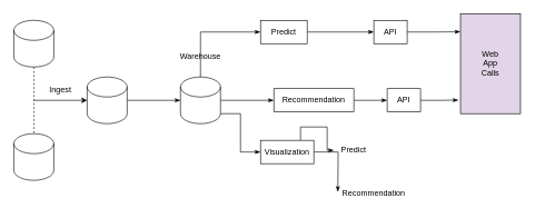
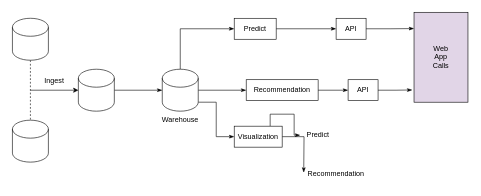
  <mxCell id="0" />
  <mxCell id="1" parent="0" />
  <mxCell id="2" style="edgeStyle=orthogonalEdgeStyle;rounded=0;orthogonalLoop=1;jettySize=auto;html=1;exitX=0.5;exitY=1;exitDx=0;exitDy=0;exitPerimeter=0;entryX=0.5;entryY=0;entryDx=0;entryDy=0;entryPerimeter=0;endArrow=none;endFill=0;dashed=1;" edge="1" parent="1" source="3" target="4"><mxGeometry relative="1" as="geometry" /></mxCell>
  <mxCell id="3" value="" style="shape=cylinder3;whiteSpace=wrap;html=1;boundedLbl=1;backgroundOutline=1;size=15;" vertex="1" parent="1"><mxGeometry x="20" y="30" width="60" height="70" as="geometry" /></mxCell>
  <mxCell id="4" value="" style="shape=cylinder3;whiteSpace=wrap;html=1;boundedLbl=1;backgroundOutline=1;size=15;" vertex="1" parent="1"><mxGeometry x="20" y="200" width="60" height="70" as="geometry" /></mxCell>
  <mxCell id="5" value="" style="endArrow=classic;html=1;rounded=0;entryX=0;entryY=0.5;entryDx=0;entryDy=0;entryPerimeter=0;" edge="1" parent="1" target="7"><mxGeometry width="50" height="50" relative="1" as="geometry"><mxPoint x="50" y="150" as="sourcePoint" /><mxPoint x="140" y="150" as="targetPoint" /></mxGeometry></mxCell>
  <mxCell id="6" style="edgeStyle=orthogonalEdgeStyle;rounded=0;orthogonalLoop=1;jettySize=auto;html=1;exitX=1;exitY=0.5;exitDx=0;exitDy=0;exitPerimeter=0;entryX=0;entryY=0.5;entryDx=0;entryDy=0;entryPerimeter=0;endArrow=classicThin;endFill=1;" edge="1" parent="1" source="7" target="11"><mxGeometry relative="1" as="geometry" /></mxCell>
  <mxCell id="7" value="" style="shape=cylinder3;whiteSpace=wrap;html=1;boundedLbl=1;backgroundOutline=1;size=15;" vertex="1" parent="1"><mxGeometry x="130" y="115" width="60" height="70" as="geometry" /></mxCell>
  <mxCell id="8" style="edgeStyle=orthogonalEdgeStyle;rounded=0;orthogonalLoop=1;jettySize=auto;html=1;exitX=1;exitY=0.5;exitDx=0;exitDy=0;exitPerimeter=0;entryX=0;entryY=0.5;entryDx=0;entryDy=0;endArrow=classicThin;endFill=1;" edge="1" parent="1" source="11" target="17"><mxGeometry relative="1" as="geometry" /></mxCell>
  <mxCell id="9" style="edgeStyle=orthogonalEdgeStyle;rounded=0;orthogonalLoop=1;jettySize=auto;html=1;exitX=0.5;exitY=0;exitDx=0;exitDy=0;exitPerimeter=0;entryX=0;entryY=0.5;entryDx=0;entryDy=0;endArrow=classicThin;endFill=1;" edge="1" parent="1" source="11" target="15"><mxGeometry relative="1" as="geometry" /></mxCell>
  <mxCell id="10" style="edgeStyle=orthogonalEdgeStyle;rounded=0;orthogonalLoop=1;jettySize=auto;html=1;exitX=1;exitY=1;exitDx=0;exitDy=-15;exitPerimeter=0;entryX=0;entryY=0.5;entryDx=0;entryDy=0;endArrow=classicThin;endFill=1;" edge="1" parent="1" source="11" target="20"><mxGeometry relative="1" as="geometry" /></mxCell>
  <mxCell id="11" value="" style="shape=cylinder3;whiteSpace=wrap;html=1;boundedLbl=1;backgroundOutline=1;size=15;" vertex="1" parent="1"><mxGeometry x="270" y="115" width="60" height="70" as="geometry" /></mxCell>
- <mxCell id="12" value="Warehouse" style="text;html=1;strokeColor=none;fillColor=none;align=center;verticalAlign=middle;whiteSpace=wrap;rounded=0;" vertex="1" parent="1"><mxGeometry x="270" y="70" width="60" height="30" as="geometry" /></mxCell>
+ <mxCell id="12" value="Warehouse" style="text;html=1;strokeColor=none;fillColor=none;align=center;verticalAlign=middle;whiteSpace=wrap;rounded=0;" vertex="1" parent="1"><mxGeometry x="270" y="185" width="60" height="30" as="geometry" /></mxCell>
  <mxCell id="13" value="Ingest" style="text;html=1;strokeColor=none;fillColor=none;align=center;verticalAlign=middle;whiteSpace=wrap;rounded=0;" vertex="1" parent="1"><mxGeometry x="60" y="120" width="60" height="30" as="geometry" /></mxCell>
  <mxCell id="14" style="edgeStyle=orthogonalEdgeStyle;rounded=0;orthogonalLoop=1;jettySize=auto;html=1;exitX=1;exitY=0.5;exitDx=0;exitDy=0;entryX=0;entryY=0.5;entryDx=0;entryDy=0;endArrow=classicThin;endFill=1;" edge="1" parent="1" source="15" target="22"><mxGeometry relative="1" as="geometry" /></mxCell>
  <mxCell id="15" value="Predict" style="rounded=0;whiteSpace=wrap;html=1;" vertex="1" parent="1"><mxGeometry x="390" y="30" width="70" height="35" as="geometry" /></mxCell>
  <mxCell id="16" style="edgeStyle=orthogonalEdgeStyle;rounded=0;orthogonalLoop=1;jettySize=auto;html=1;exitX=1;exitY=0.5;exitDx=0;exitDy=0;entryX=0;entryY=0.5;entryDx=0;entryDy=0;endArrow=classicThin;endFill=1;" edge="1" parent="1" source="17" target="24"><mxGeometry relative="1" as="geometry" /></mxCell>
  <mxCell id="17" value="Recommendation" style="rounded=0;whiteSpace=wrap;html=1;" vertex="1" parent="1"><mxGeometry x="410" y="132.5" width="120" height="35" as="geometry" /></mxCell>
  <mxCell id="18" style="edgeStyle=orthogonalEdgeStyle;rounded=0;orthogonalLoop=1;jettySize=auto;html=1;exitX=0.75;exitY=0;exitDx=0;exitDy=0;entryX=0;entryY=0.5;entryDx=0;entryDy=0;endArrow=classicThin;endFill=1;" edge="1" parent="1" source="20" target="26"><mxGeometry relative="1" as="geometry" /></mxCell>
  <mxCell id="19" style="edgeStyle=orthogonalEdgeStyle;rounded=0;orthogonalLoop=1;jettySize=auto;html=1;exitX=1;exitY=0.5;exitDx=0;exitDy=0;endArrow=classicThin;endFill=1;" edge="1" parent="1" source="20"><mxGeometry relative="1" as="geometry"><mxPoint x="506" y="287.345" as="targetPoint" /></mxGeometry></mxCell>
  <mxCell id="20" value="Visualization" style="rounded=0;whiteSpace=wrap;html=1;" vertex="1" parent="1"><mxGeometry x="390" y="210" width="80" height="35" as="geometry" /></mxCell>
  <mxCell id="21" style="edgeStyle=orthogonalEdgeStyle;rounded=0;orthogonalLoop=1;jettySize=auto;html=1;exitX=1;exitY=0.5;exitDx=0;exitDy=0;entryX=0;entryY=0.181;entryDx=0;entryDy=0;entryPerimeter=0;endArrow=classicThin;endFill=1;" edge="1" parent="1" source="22" target="25"><mxGeometry relative="1" as="geometry" /></mxCell>
  <mxCell id="22" value="API" style="rounded=0;whiteSpace=wrap;html=1;" vertex="1" parent="1"><mxGeometry x="560" y="30" width="50" height="35" as="geometry" /></mxCell>
  <mxCell id="23" style="edgeStyle=orthogonalEdgeStyle;rounded=0;orthogonalLoop=1;jettySize=auto;html=1;exitX=1;exitY=0.5;exitDx=0;exitDy=0;entryX=-0.033;entryY=0.864;entryDx=0;entryDy=0;entryPerimeter=0;endArrow=classicThin;endFill=1;" edge="1" parent="1" source="24" target="25"><mxGeometry relative="1" as="geometry" /></mxCell>
  <mxCell id="24" value="API" style="rounded=0;whiteSpace=wrap;html=1;" vertex="1" parent="1"><mxGeometry x="580" y="132.5" width="50" height="35" as="geometry" /></mxCell>
  <mxCell id="25" value="Web&lt;br&gt;App&lt;br&gt;Calls" style="rounded=0;whiteSpace=wrap;html=1;fillColor=#e1d5e7;" vertex="1" parent="1"><mxGeometry x="690" y="20" width="90" height="150" as="geometry" /></mxCell>
  <mxCell id="26" value="Predict" style="text;html=1;strokeColor=none;fillColor=none;align=center;verticalAlign=middle;whiteSpace=wrap;rounded=0;" vertex="1" parent="1"><mxGeometry x="500" y="210" width="60" height="30" as="geometry" /></mxCell>
  <mxCell id="27" value="Recommendation" style="text;html=1;strokeColor=none;fillColor=none;align=center;verticalAlign=middle;whiteSpace=wrap;rounded=0;" vertex="1" parent="1"><mxGeometry x="530" y="275" width="60" height="30" as="geometry" /></mxCell>
